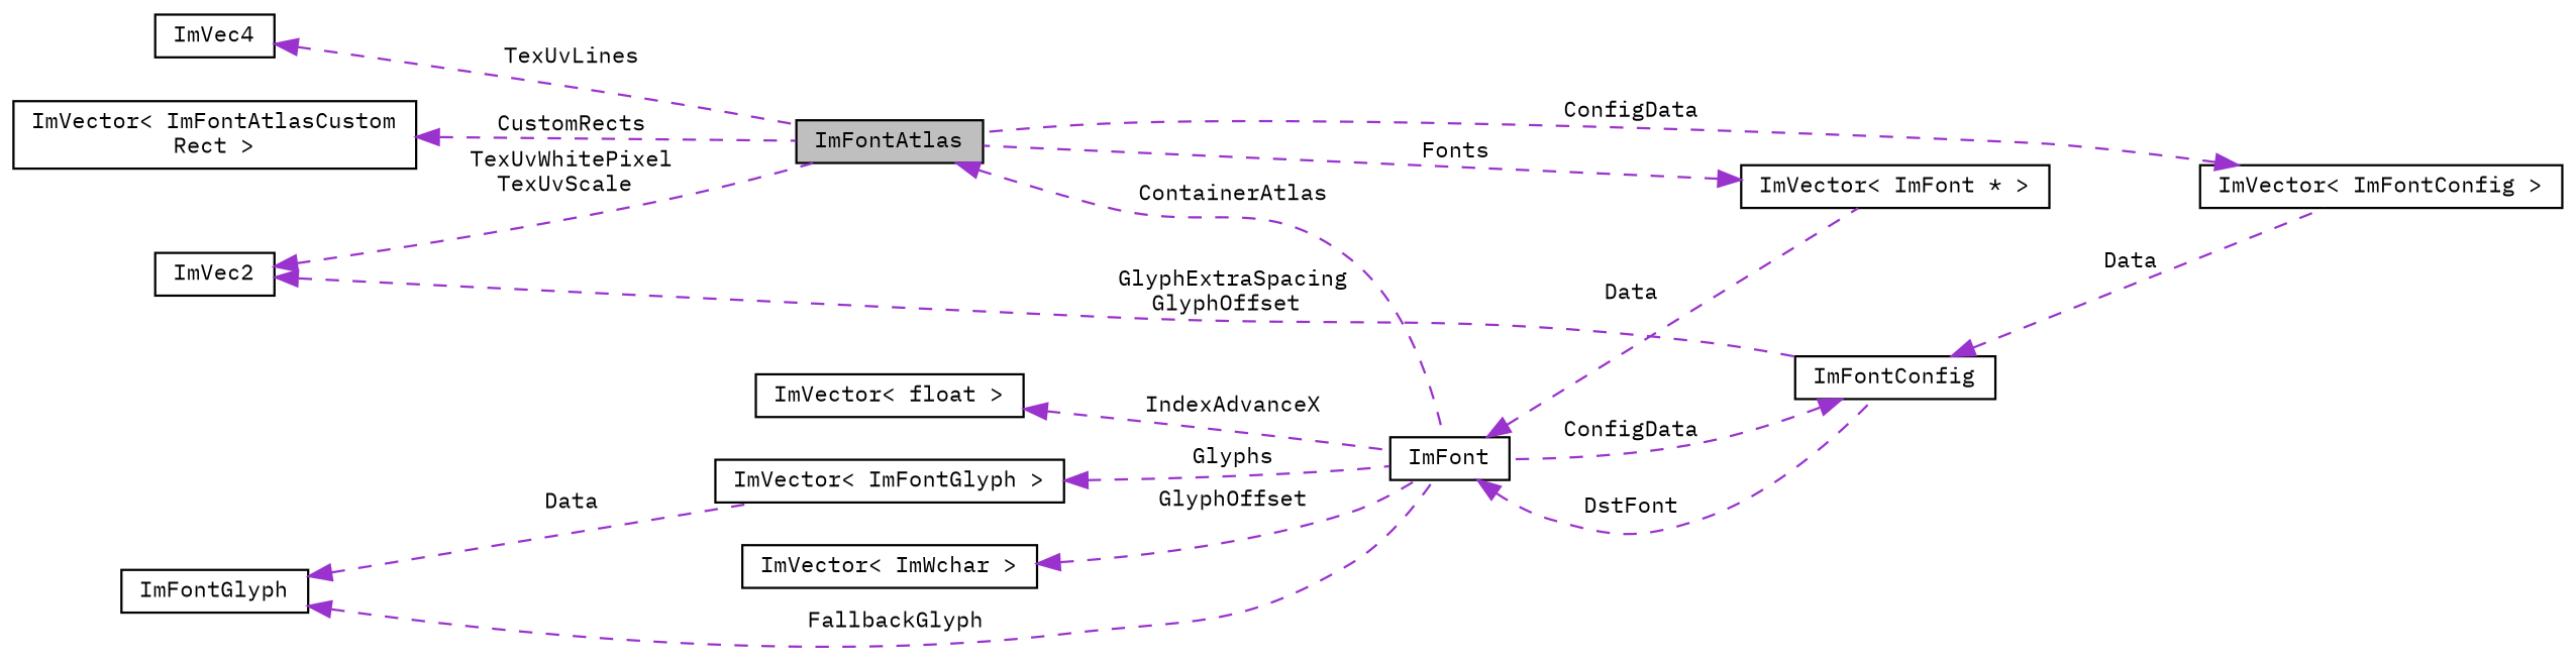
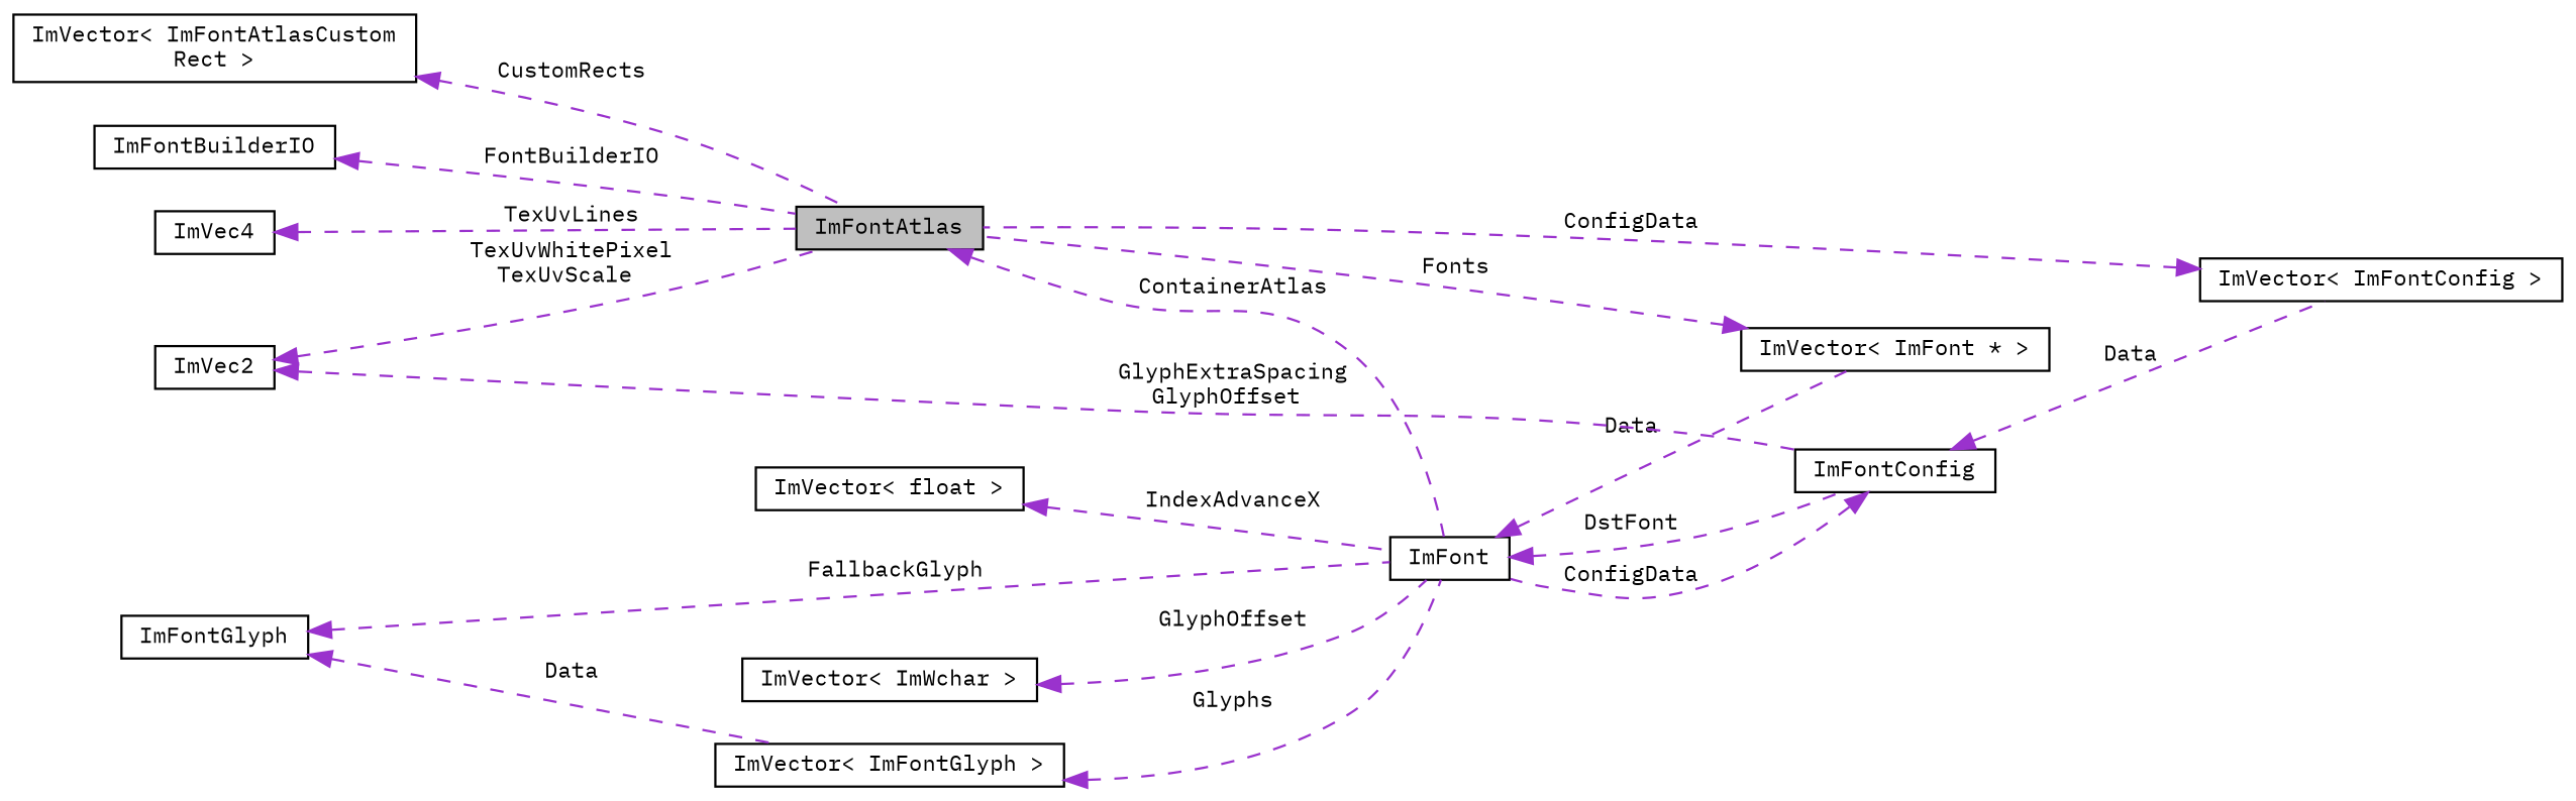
  digraph {
    fontname="IBM Plex Mono"
    rankdir=LR
    node [color=black fillcolor=white fontname="IBM Plex Mono" fontsize=10 shape=record style=filled]
    edge [color=darkorchid3 dir=back fontname="IBM Plex Mono" fontsize=10 labelfontname=Helvetica labelfontsize=10 style=dashed]
    n1 [fillcolor=grey75 fontcolor=black height=0.2 label=ImFontAtlas width=0.4]
    n2 [height=0.2 label=ImFont width=0.4]
    n3 [height=0.2 label="ImVector\< ImFont * \>" width=0.4]
    n4 [height=0.2 label=ImFontConfig width=0.4]
    n5 [height=0.2 label="ImVector\< ImFontConfig \>" width=0.4]
    n6 [height=0.2 label="ImVector\< ImFontGlyph \>" width=0.4]
    n7 [height=0.2 label=ImFontGlyph width=0.4]
    n8 [height=0.2 label=ImVec2 width=0.4]
    n9 [height=0.2 label="ImVector\< float \>" width=0.4]
    n10 [height=0.2 label="ImVector\< ImWchar \>" width=0.4]
+   n11 [height=0.2 label=ImFontBuilderIO width=0.4]
    n12 [height=0.2 label=ImVec4 width=0.4]
    n13 [height=0.2 label="ImVector\< ImFontAtlasCustom\lRect \>" width=0.4]
    n1 -> n2 [label=" ContainerAtlas"]
    n2 -> n3 [label=" Data"]
    n2 -> n4 [label=" DstFont"]
    n3 -> n1 [label=" Fonts"]
    n4 -> n2 [label=" ConfigData"]
    n4 -> n5 [label=" Data"]
    n5 -> n1 [label=" ConfigData"]
    n6 -> n2 [label=" Glyphs"]
    n7 -> n2 [label=" FallbackGlyph"]
    n7 -> n6 [label=" Data"]
    n8 -> n1 [label=" TexUvWhitePixel\nTexUvScale"]
    n8 -> n4 [label=" GlyphExtraSpacing\nGlyphOffset"]
    n9 -> n2 [label=" IndexAdvanceX"]
    n10 -> n2 [label=" GlyphOffset"]
+   n11 -> n1 [label=" FontBuilderIO"]
    n12 -> n1 [label=" TexUvLines"]
    n13 -> n1 [label=" CustomRects"]
  }
